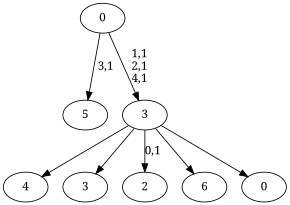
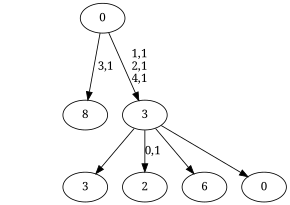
  digraph {
    fontname="Noto Serif"
    node [fontname="Noto Serif"]
    edge [fontname="Noto Serif"]
-   n1 [label=5]
-   n2 [label=4]
+   n1 [label=8]
    n3 [label=3]
    n4 [label=2]
    n5 [label=6]
    n6 [label=0]
    3
    0
-   3 -> n2
    3 -> n3
    3 -> n4 [label="0,1"]
    3 -> n5
    3 -> n6
    0 -> n1 [label="3,1"]
    0 -> 3 [label="1,1\n2,1\n4,1"]
  }
